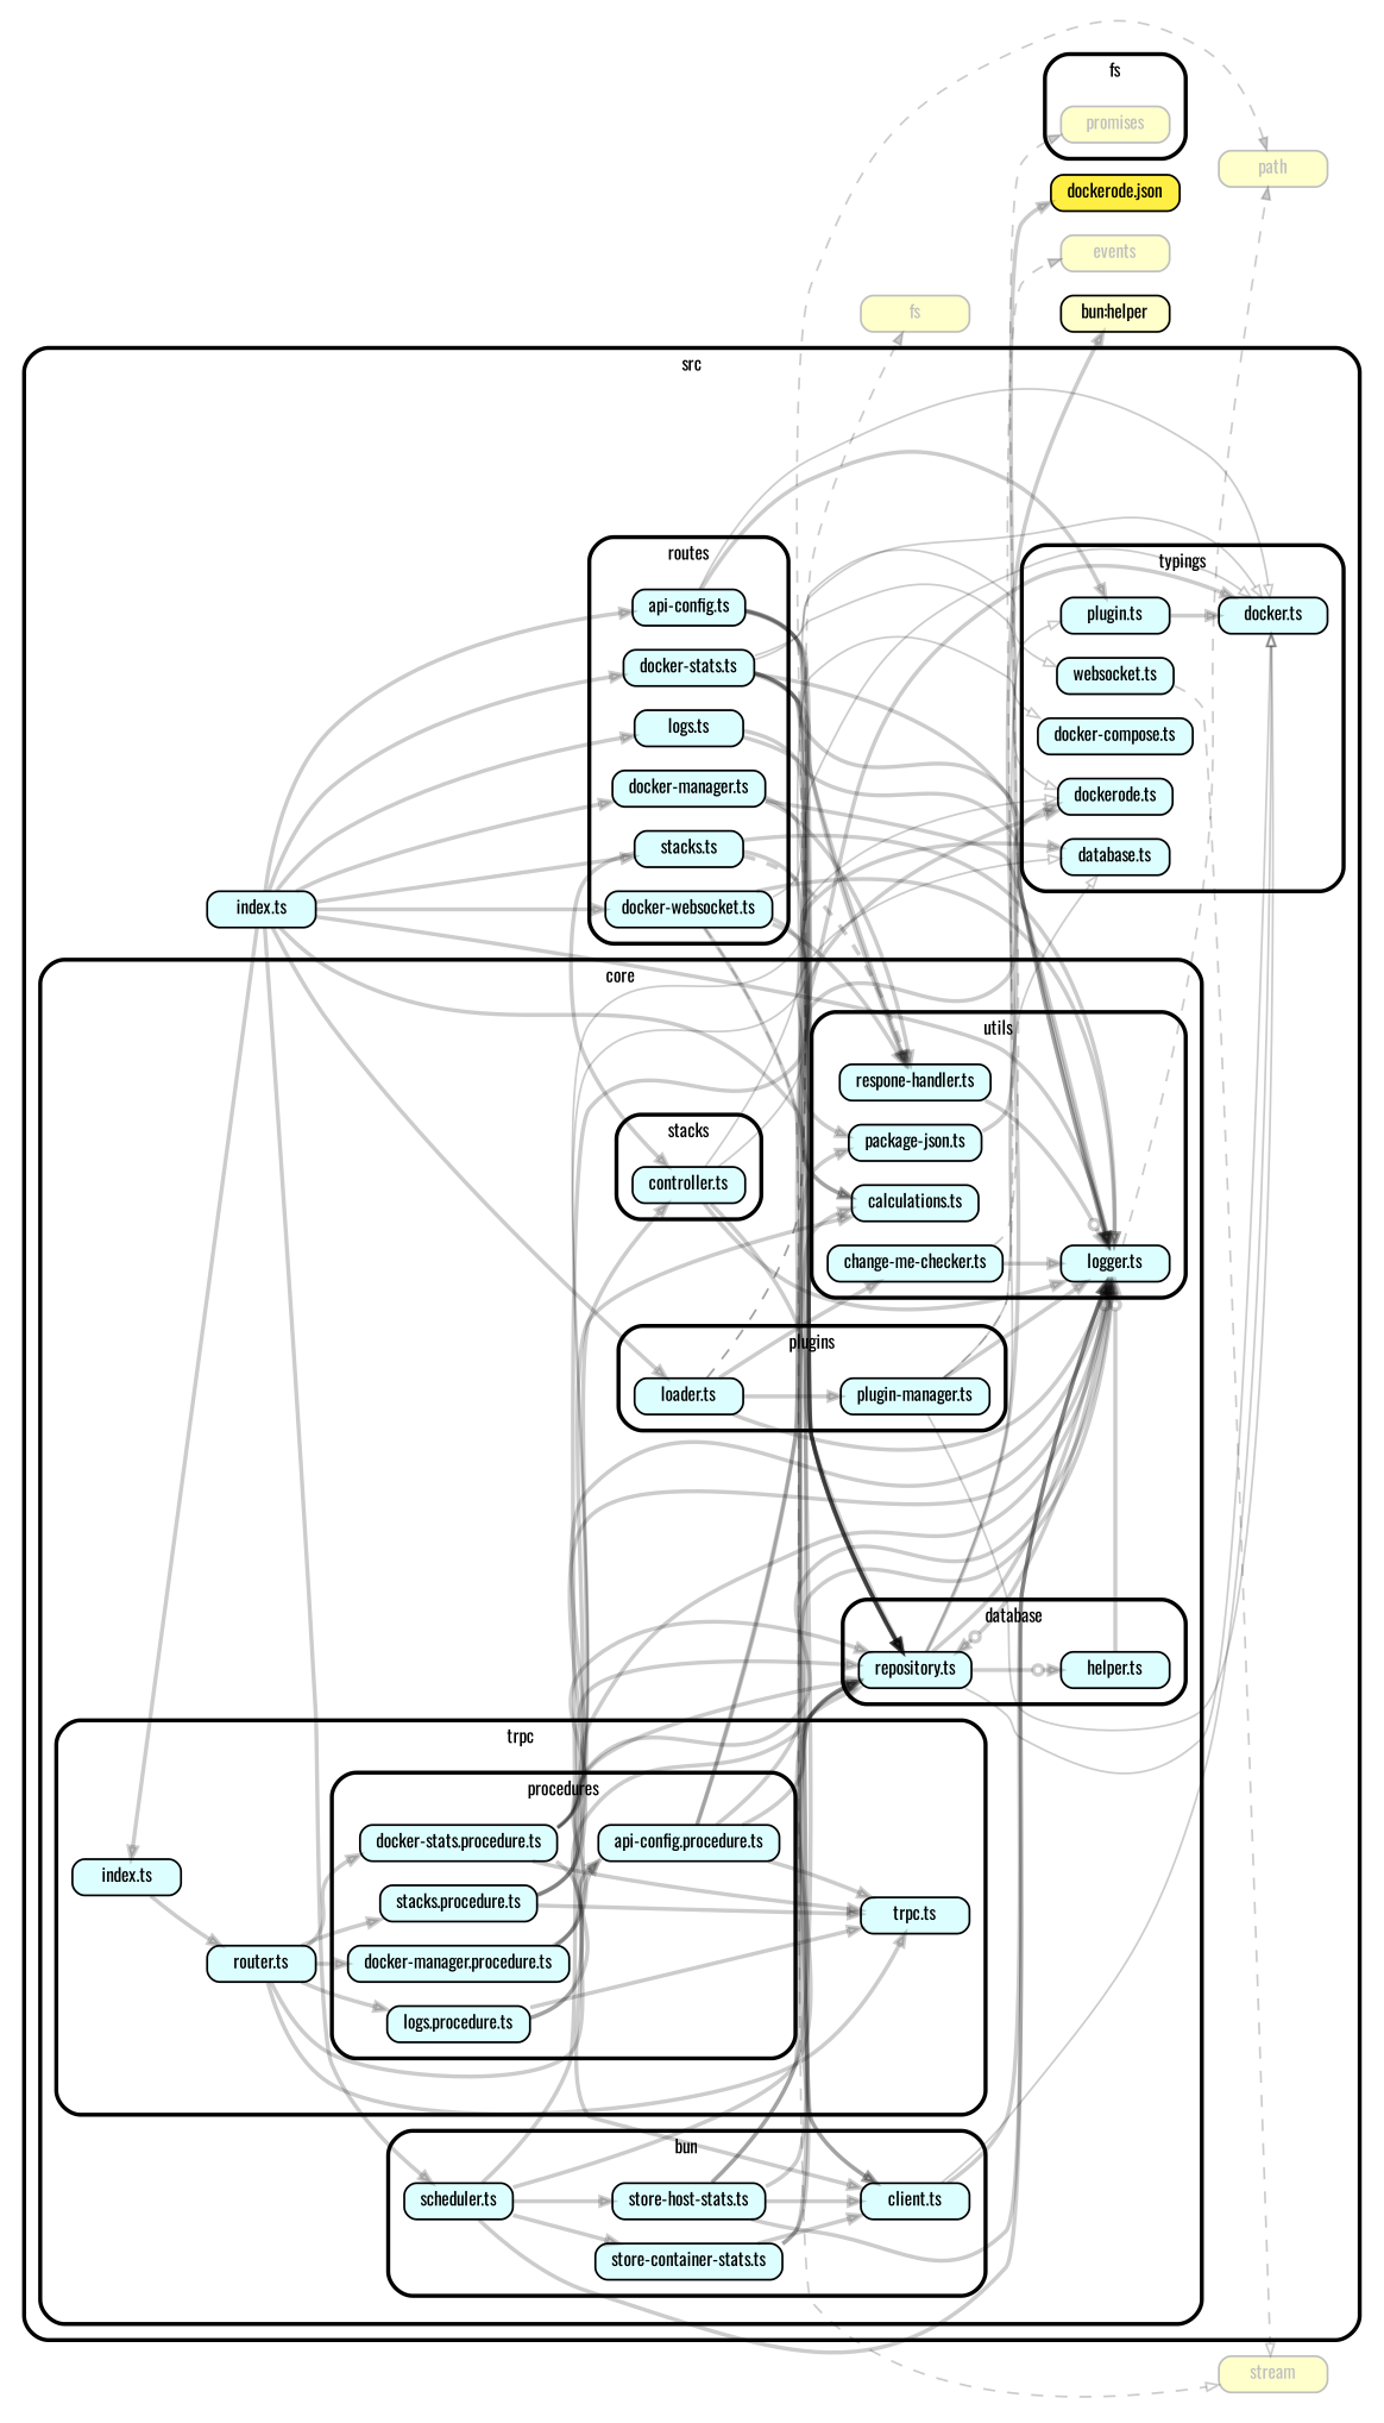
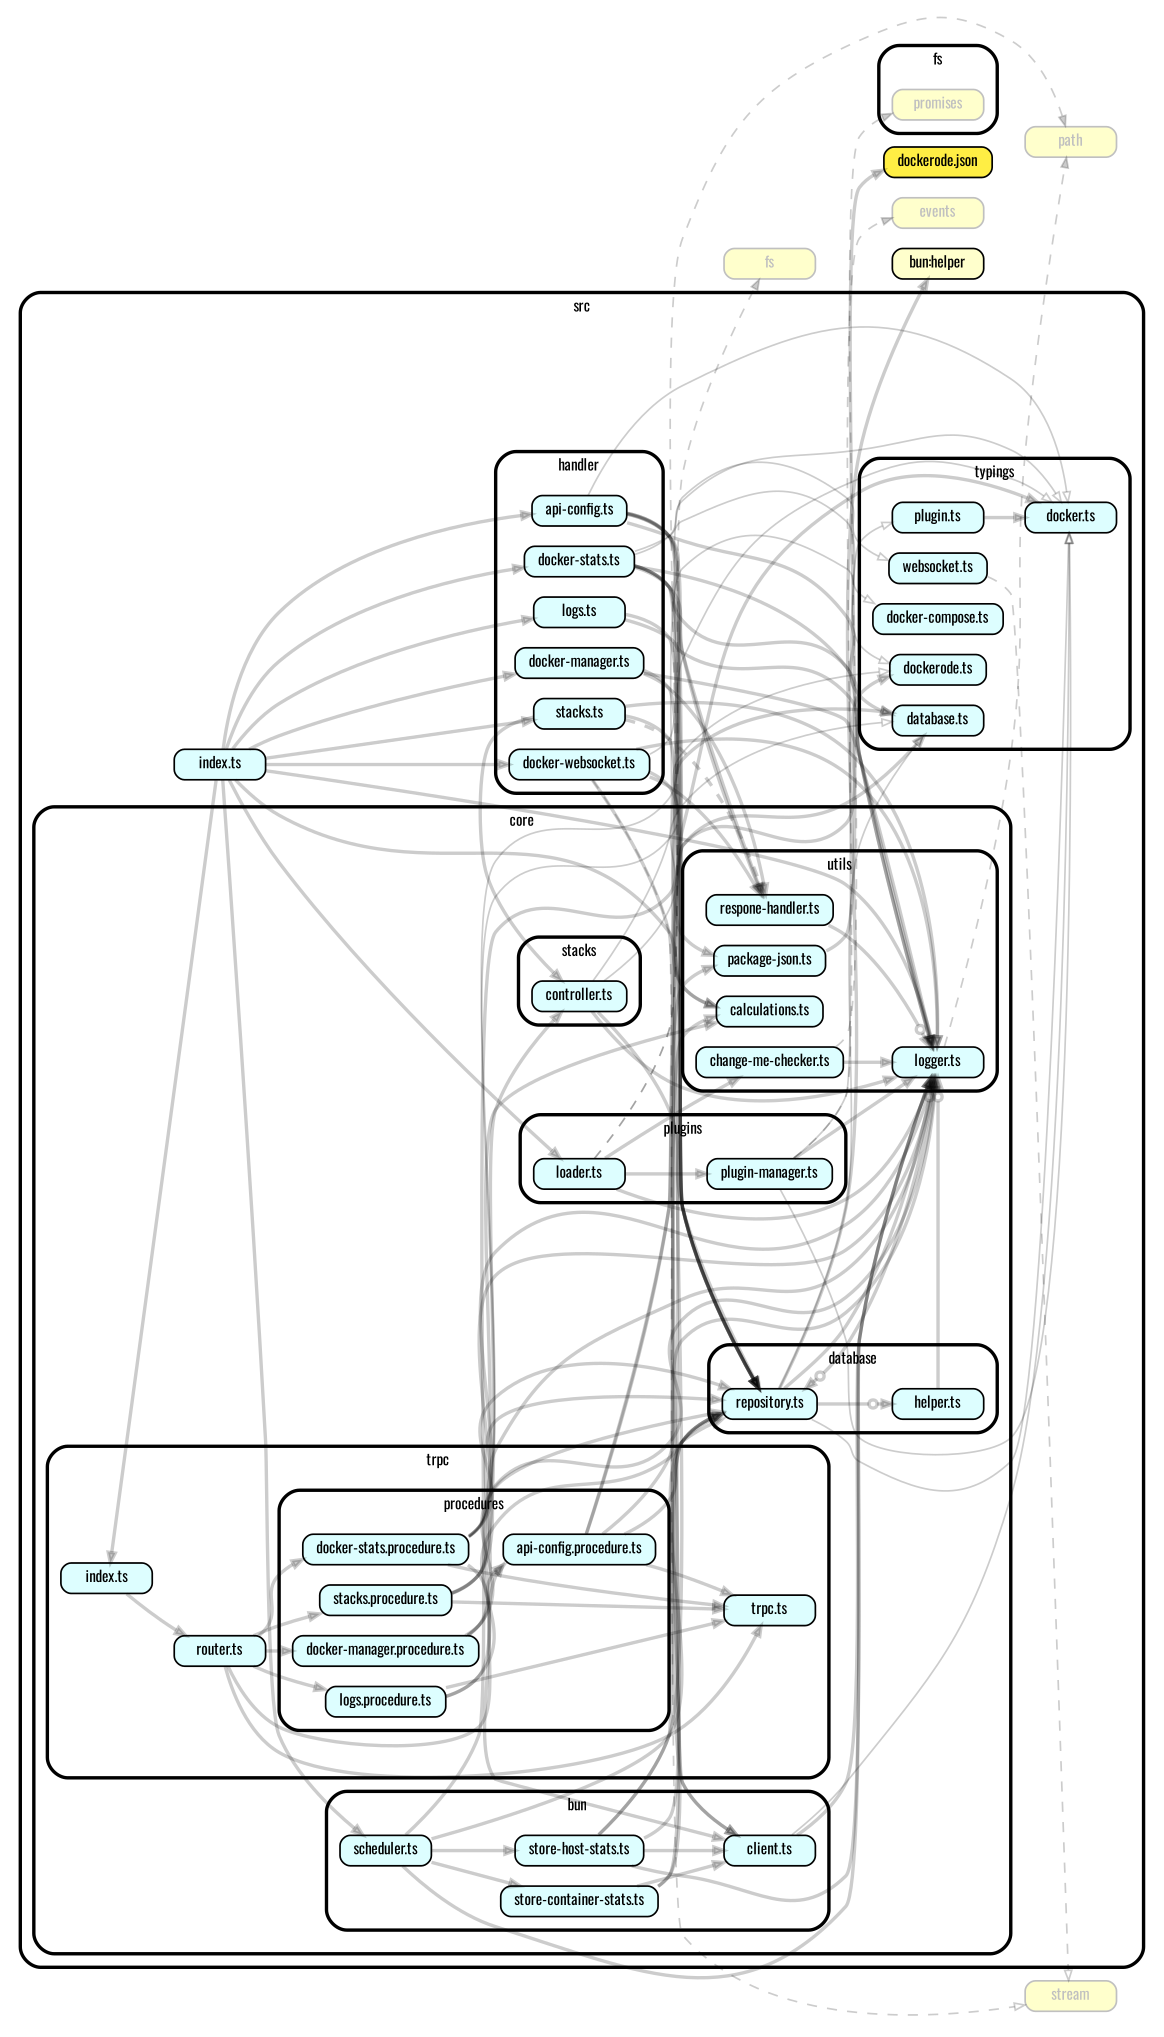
  strict digraph {
    compound=true
    fillcolor="#ffffff"
    fontname=Oswald
    fontsize=9
    nodesep=0.16
    rankdir=LR
    ranksep=0.18
    splines=true
    style="rounded,bold,filled"
    node [color=black fillcolor="#ddfeff" fontcolor=black fontname=Oswald fontsize=9 shape=box style="rounded, filled"]
    edge [arrowhead=normal arrowsize=0.6 color="#00000033" fontname=Oswald fontsize=9 penwidth=2.0]
    n1 [color=grey fillcolor="#ffffcc" fontcolor=grey height=0.2 label=<promises>]
    n2 [height=0.2 label=<helper.ts>]
    n3 [height=0.2 label=<repository.ts>]
    n4 [height=0.2 label=<client.ts>]
    n5 [height=0.2 label=<scheduler.ts>]
    n6 [height=0.2 label=<store-host-stats.ts>]
    n7 [height=0.2 label=<store-container-stats.ts>]
    n8 [height=0.2 label=<loader.ts>]
    n9 [height=0.2 label=<plugin-manager.ts>]
    n10 [height=0.2 label=<controller.ts>]
    n11 [height=0.2 label=<api-config.procedure.ts>]
    n12 [height=0.2 label=<docker-manager.procedure.ts>]
    n13 [height=0.2 label=<docker-stats.procedure.ts>]
    n14 [height=0.2 label=<logs.procedure.ts>]
    n15 [height=0.2 label=<stacks.procedure.ts>]
    n16 [height=0.2 label=<index.ts>]
    n17 [height=0.2 label=<router.ts>]
    n18 [height=0.2 label=<trpc.ts>]
    n19 [height=0.2 label=<logger.ts>]
    n20 [height=0.2 label=<calculations.ts>]
    n21 [height=0.2 label=<change-me-checker.ts>]
    n22 [height=0.2 label=<package-json.ts>]
    n23 [height=0.2 label=<respone-handler.ts>]
    n24 [height=0.2 label=<stacks.ts>]
    n25 [height=0.2 label=<api-config.ts>]
    n26 [height=0.2 label=<docker-manager.ts>]
    n27 [height=0.2 label=<docker-stats.ts>]
    n28 [height=0.2 label=<docker-websocket.ts>]
    n29 [height=0.2 label=<logs.ts>]
    n30 [height=0.2 label=<database.ts>]
    n31 [height=0.2 label=<docker.ts>]
    n32 [height=0.2 label=<dockerode.ts>]
    n33 [height=0.2 label=<plugin.ts>]
    n34 [height=0.2 label=<docker-compose.ts>]
    n35 [height=0.2 label=<websocket.ts>]
    n36 [height=0.2 label=<index.ts>]
    n37 [fillcolor="#ffffcc" height=0.2 label="bun:helper"]
    n38 [color=grey fillcolor="#ffffcc" fontcolor=grey height=0.2 label=fs]
    n39 [color=grey fillcolor="#ffffcc" fontcolor=grey height=0.2 label=path]
    n40 [color=grey fillcolor="#ffffcc" fontcolor=grey height=0.2 label=events]
    n41 [fillcolor="#ffee44" height=0.2 label="dockerode.json"]
    n42 [color=grey fillcolor="#ffffcc" fontcolor=grey height=0.2 label=stream]
    subgraph cluster_1 {
      label=fs
      n1
    }
    subgraph cluster_2 {
      label=src
      n36
      subgraph cluster_3 {
        label=core
        subgraph cluster_4 {
          label=database
          n2
          n3
        }
        subgraph cluster_5 {
          label=bun
          n4
          n5
          n6
          n7
        }
        subgraph cluster_6 {
          label=plugins
          n8
          n9
        }
        subgraph cluster_7 {
          label=stacks
          n10
        }
        subgraph cluster_8 {
          label=trpc
          n16
          n17
          n18
          subgraph cluster_9 {
            label=procedures
            n11
            n12
            n13
            n14
            n15
          }
        }
        subgraph cluster_10 {
          label=utils
          n19
          n20
          n21
          n22
          n23
        }
      }
      subgraph cluster_11 {
-       label=routes
+       label=handler
        n24
        n25
        n26
        n27
        n28
        n29
      }
      subgraph cluster_12 {
        label=typings
        n30
        n31
        n32
        n33
        n34
        n35
      }
    }
    n2 -> n19 [arrowhead=normalnoneodot]
    n3 -> n2 [arrowhead=normalnoneodot]
    n3 -> n19 [arrowhead=normalnoneodot]
    n3 -> n30 [arrowhead=onormal penwidth=1.0]
    n3 -> n31 [arrowhead=onormal penwidth=1.0]
    n3 -> n37
    n4 -> n19
    n4 -> n31 [arrowhead=onormal penwidth=1.0]
    n5 -> n3
    n5 -> n6
    n5 -> n7
    n5 -> n19
    n5 -> n30
    n6 -> n3
    n6 -> n4
    n6 -> n19
    n6 -> n31
    n6 -> n32
    n7 -> n3
    n7 -> n4
    n7 -> n20
    n8 -> n9
    n8 -> n19
    n8 -> n21
    n8 -> n38 [penwidth=1.0 style=dashed]
    n8 -> n39 [penwidth=1.0 style=dashed]
    n9 -> n19
    n9 -> n31 [arrowhead=onormal penwidth=1.0]
    n9 -> n33 [arrowhead=onormal penwidth=1.0]
    n9 -> n40 [penwidth=1.0 style=dashed]
    n10 -> n3
    n10 -> n19
    n10 -> n30 [arrowhead=onormal penwidth=1.0]
    n10 -> n34 [arrowhead=onormal penwidth=1.0]
    n11 -> n3
    n11 -> n18
    n11 -> n19
    n11 -> n22
-   n11 -> n32
+   n11 -> n30
    n12 -> n3
    n12 -> n11
    n12 -> n19
    n13 -> n3
    n13 -> n4
    n13 -> n18
    n13 -> n19
    n13 -> n20
    n13 -> n31 [arrowhead=onormal penwidth=1.0]
    n13 -> n32 [arrowhead=onormal penwidth=1.0]
    n14 -> n3
    n14 -> n18
    n14 -> n19
    n15 -> n3
    n15 -> n10
    n15 -> n18
    n15 -> n19
    n16 -> n17
    n17 -> n11
    n17 -> n12
    n17 -> n13
    n17 -> n14
    n17 -> n15
    n17 -> n18
    n19 -> n3 [arrowhead=normalnoneodot]
    n19 -> n39 [penwidth=1.0 style=dashed]
    n21 -> n1 [penwidth=1.0 style=dashed]
    n21 -> n19
    n22 -> n41
    n23 -> n19 [arrowhead=normalnoneodot]
    n24 -> n3
    n24 -> n10
    n24 -> n19
    n24 -> n23 [style=dashed]
    n25 -> n3
    n25 -> n19
    n25 -> n22
    n25 -> n23
-   n25 -> n33
+   n25 -> n30
    n25 -> n31 [arrowhead=onormal penwidth=1.0]
    n26 -> n3
    n26 -> n19
    n26 -> n23
    n27 -> n3
    n27 -> n4
    n27 -> n19
    n27 -> n20
    n27 -> n23
    n27 -> n31 [arrowhead=onormal penwidth=1.0]
    n27 -> n32 [arrowhead=onormal penwidth=1.0]
    n28 -> n4
    n28 -> n19
    n28 -> n20
    n28 -> n23
    n28 -> n35 [arrowhead=onormal penwidth=1.0]
    n28 -> n42 [arrowhead=onormal penwidth=1.0 style=dashed]
    n29 -> n3
    n29 -> n19
    n33 -> n31
    n35 -> n42 [arrowhead=onormal penwidth=1.0 style=dashed]
    n36 -> n3
    n36 -> n5
    n36 -> n8
    n36 -> n16
    n36 -> n19
    n36 -> n24
    n36 -> n25
    n36 -> n26
    n36 -> n27
    n36 -> n28
    n36 -> n29
  }
